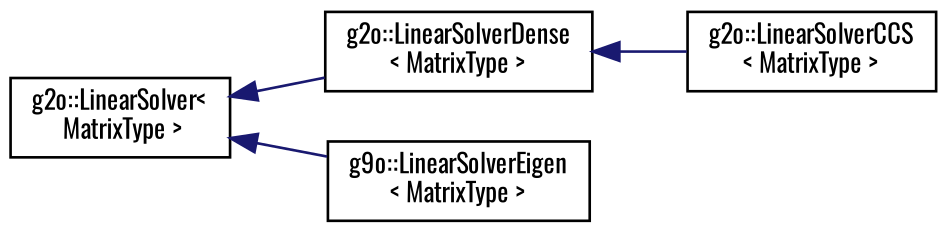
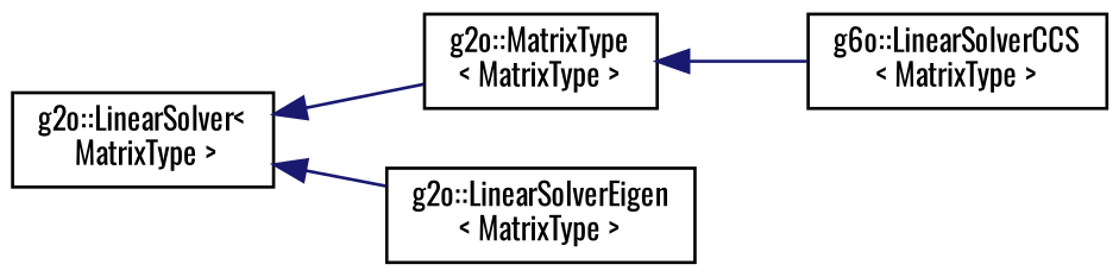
  digraph {
    fontname=Oswald
    rankdir=LR
    node [color=black fillcolor=white fontname=Oswald fontsize=10 shape=record style=filled]
    edge [color=midnightblue dir=back fontname=Oswald fontsize=10 labelfontname=Helvetica labelfontsize=10 style=solid]
    n1 [height=0.2 label="g2o::LinearSolver\<\l MatrixType \>" width=0.4]
-   n2 [height=0.2 label="g2o::LinearSolverDense\l\< MatrixType \>" width=0.4]
-   n3 [height=0.2 label="g9o::LinearSolverEigen\l\< MatrixType \>" width=0.4]
-   n4 [height=0.2 label="g2o::LinearSolverCCS\l\< MatrixType \>" width=0.4]
+   n2 [height=0.2 label="g2o::MatrixType\l\< MatrixType \>" width=0.4]
+   n3 [height=0.2 label="g2o::LinearSolverEigen\l\< MatrixType \>" width=0.4]
+   n4 [height=0.2 label="g6o::LinearSolverCCS\l\< MatrixType \>" width=0.4]
    n1 -> n2
    n1 -> n3
    n2 -> n4
  }
